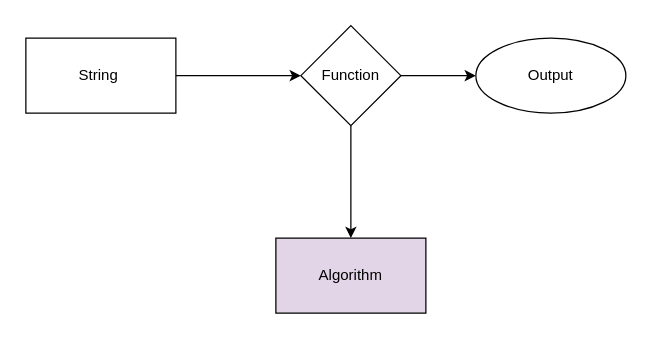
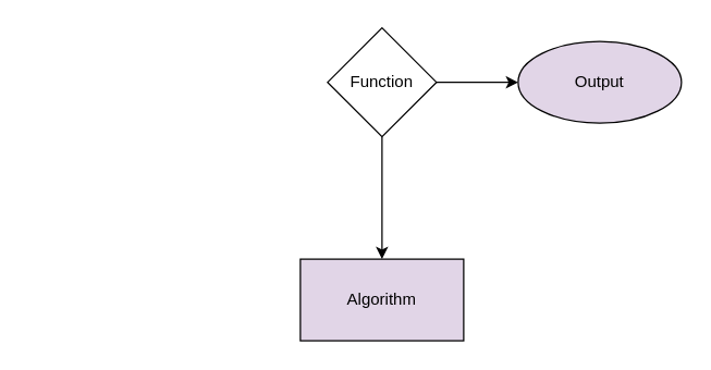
  <mxCell id="0" />
  <mxCell id="1" parent="0" />
- <mxCell id="2" value="" style="edgeStyle=none;html=1;" edge="1" parent="1" source="3" target="6"><mxGeometry relative="1" as="geometry" /></mxCell>
- <mxCell id="3" value="String&amp;nbsp;" style="whiteSpace=wrap;html=1;" parent="1" vertex="1"><mxGeometry x="20" y="30" width="120" height="60" as="geometry" /></mxCell>
  <mxCell id="4" value="" style="edgeStyle=none;html=1;" edge="1" parent="1" source="6" target="7"><mxGeometry relative="1" as="geometry" /></mxCell>
  <mxCell id="5" value="" style="edgeStyle=none;html=1;" edge="1" parent="1" source="6" target="8"><mxGeometry relative="1" as="geometry" /></mxCell>
  <mxCell id="6" value="Function" style="rhombus;whiteSpace=wrap;html=1;" vertex="1" parent="1"><mxGeometry x="240" y="20" width="80" height="80" as="geometry" /></mxCell>
- <mxCell id="7" value="Output" style="ellipse;whiteSpace=wrap;html=1;" vertex="1" parent="1"><mxGeometry x="380" y="30" width="120" height="60" as="geometry" /></mxCell>
+ <mxCell id="7" value="Output" style="ellipse;whiteSpace=wrap;html=1;fillColor=#e1d5e7;" vertex="1" parent="1"><mxGeometry x="380" y="30" width="120" height="60" as="geometry" /></mxCell>
  <mxCell id="8" value="Algorithm" style="whiteSpace=wrap;html=1;fillColor=#e1d5e7;" vertex="1" parent="1"><mxGeometry x="220" y="190" width="120" height="60" as="geometry" /></mxCell>
